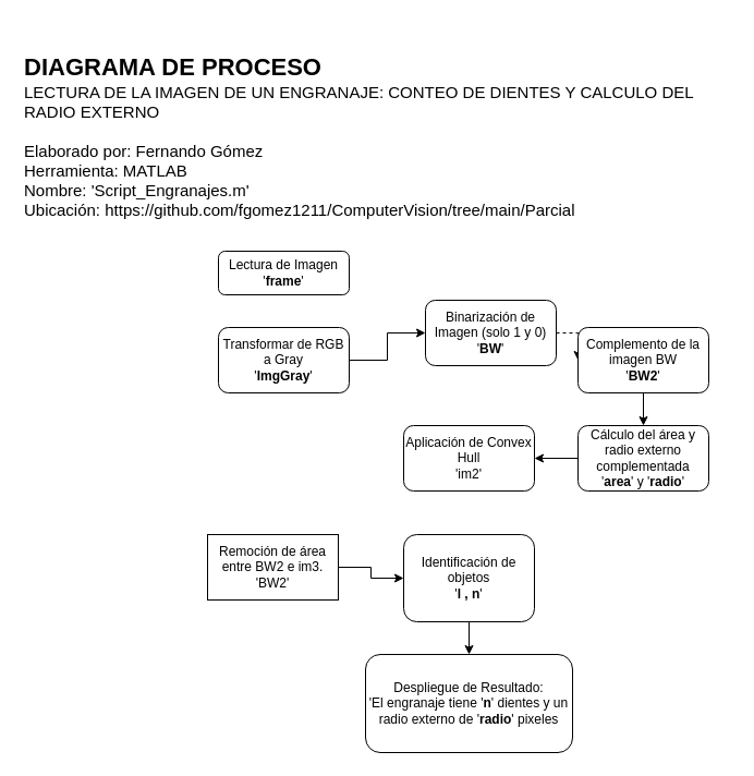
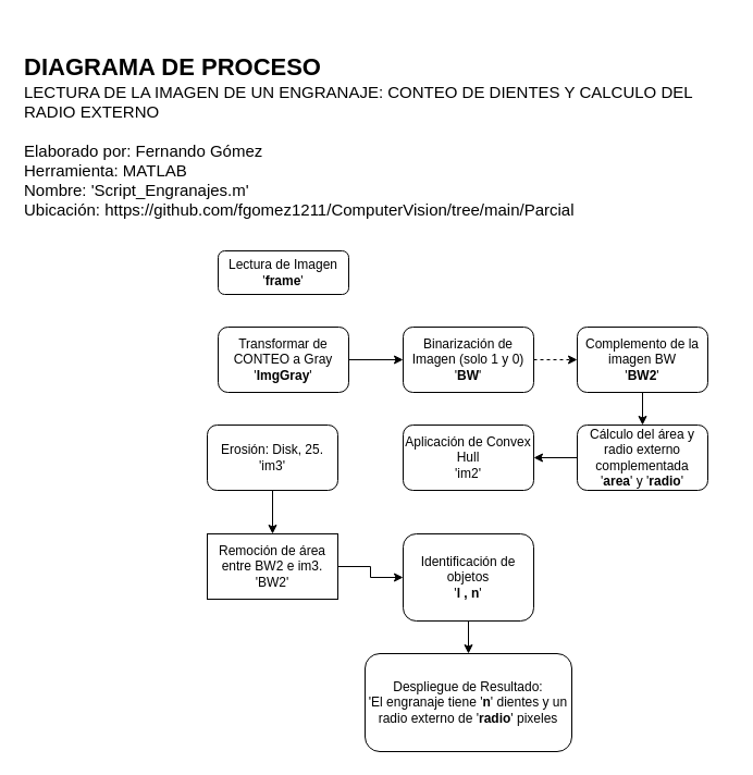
  <mxCell id="0" />
  <mxCell id="1" parent="0" />
  <mxCell id="2" value="Lectura de Imagen&lt;br&gt;'&lt;b&gt;frame&lt;/b&gt;'" style="rounded=1;whiteSpace=wrap;html=1;fontSize=12;glass=0;strokeWidth=1;shadow=0;" parent="1" vertex="1"><mxGeometry x="200" y="230" width="120" height="40" as="geometry" /></mxCell>
  <mxCell id="3" value="" style="edgeStyle=orthogonalEdgeStyle;rounded=0;orthogonalLoop=1;jettySize=auto;html=1;" parent="1" source="4" target="6" edge="1"><mxGeometry relative="1" as="geometry" /></mxCell>
- <mxCell id="4" value="Transformar de RGB a Gray&lt;br&gt;'&lt;b&gt;ImgGray&lt;/b&gt;'" style="whiteSpace=wrap;html=1;rounded=1;glass=0;strokeWidth=1;shadow=0;" parent="1" vertex="1"><mxGeometry x="200" y="300" width="120" height="60" as="geometry" /></mxCell>
+ <mxCell id="4" value="Transformar de CONTEO a Gray&lt;br&gt;'&lt;b&gt;ImgGray&lt;/b&gt;'" style="whiteSpace=wrap;html=1;rounded=1;glass=0;strokeWidth=1;shadow=0;" parent="1" vertex="1"><mxGeometry x="200" y="300" width="120" height="60" as="geometry" /></mxCell>
  <mxCell id="5" value="" style="edgeStyle=orthogonalEdgeStyle;rounded=0;orthogonalLoop=1;jettySize=auto;html=1;dashed=1;" parent="1" source="6" target="8" edge="1"><mxGeometry relative="1" as="geometry" /></mxCell>
- <mxCell id="6" value="Binarización de Imagen (solo 1 y 0)&lt;br&gt;'&lt;b&gt;BW&lt;/b&gt;'" style="whiteSpace=wrap;html=1;rounded=1;glass=0;strokeWidth=1;shadow=0;" parent="1" vertex="1"><mxGeometry x="390" y="275" width="120" height="60" as="geometry" /></mxCell>
+ <mxCell id="6" value="Binarización de Imagen (solo 1 y 0)&lt;br&gt;'&lt;b&gt;BW&lt;/b&gt;'" style="whiteSpace=wrap;html=1;rounded=1;glass=0;strokeWidth=1;shadow=0;" parent="1" vertex="1"><mxGeometry x="370" y="300" width="120" height="60" as="geometry" /></mxCell>
  <mxCell id="7" value="" style="edgeStyle=orthogonalEdgeStyle;rounded=0;orthogonalLoop=1;jettySize=auto;html=1;" parent="1" source="8" target="10" edge="1"><mxGeometry relative="1" as="geometry" /></mxCell>
  <mxCell id="8" value="Complemento de la imagen BW&lt;br&gt;'&lt;b&gt;BW2&lt;/b&gt;'" style="whiteSpace=wrap;html=1;rounded=1;glass=0;strokeWidth=1;shadow=0;" parent="1" vertex="1"><mxGeometry x="530" y="300" width="120" height="60" as="geometry" /></mxCell>
  <mxCell id="9" value="" style="edgeStyle=orthogonalEdgeStyle;rounded=0;orthogonalLoop=1;jettySize=auto;html=1;" parent="1" source="10" target="11" edge="1"><mxGeometry relative="1" as="geometry" /></mxCell>
  <mxCell id="10" value="Cálculo del área y radio externo complementada&lt;br&gt;'&lt;b&gt;area&lt;/b&gt;' y '&lt;b&gt;radio&lt;/b&gt;'" style="whiteSpace=wrap;html=1;rounded=1;glass=0;strokeWidth=1;shadow=0;" parent="1" vertex="1"><mxGeometry x="530" y="390" width="120" height="60" as="geometry" /></mxCell>
  <mxCell id="11" value="Aplicación de Convex Hull&lt;br&gt;'im2'" style="whiteSpace=wrap;html=1;rounded=1;glass=0;strokeWidth=1;shadow=0;" parent="1" vertex="1"><mxGeometry x="370" y="390" width="120" height="60" as="geometry" /></mxCell>
+ <mxCell id="12" value="" style="edgeStyle=orthogonalEdgeStyle;rounded=0;orthogonalLoop=1;jettySize=auto;html=1;" parent="1" source="13" target="15" edge="1"><mxGeometry relative="1" as="geometry" /></mxCell>
+ <mxCell id="13" value="Erosión: Disk, 25.&lt;br&gt;'im3'" style="whiteSpace=wrap;html=1;rounded=1;glass=0;strokeWidth=1;shadow=0;" parent="1" vertex="1"><mxGeometry x="190" y="390" width="120" height="60" as="geometry" /></mxCell>
  <mxCell id="14" value="" style="edgeStyle=orthogonalEdgeStyle;rounded=0;orthogonalLoop=1;jettySize=auto;html=1;" parent="1" source="15" target="17" edge="1"><mxGeometry relative="1" as="geometry" /></mxCell>
  <mxCell id="15" value="Remoción de área entre BW2 e im3.&lt;br&gt;'BW2'" style="whiteSpace=wrap;html=1;glass=0;strokeWidth=1;shadow=0;rounded=0;" parent="1" vertex="1"><mxGeometry x="190" y="490" width="120" height="60" as="geometry" /></mxCell>
  <mxCell id="16" value="" style="edgeStyle=orthogonalEdgeStyle;rounded=0;orthogonalLoop=1;jettySize=auto;html=1;" parent="1" source="17" target="18" edge="1"><mxGeometry relative="1" as="geometry" /></mxCell>
  <mxCell id="17" value="Identificación de objetos&lt;br&gt;'&lt;b&gt;l , n&lt;/b&gt;'" style="whiteSpace=wrap;html=1;rounded=1;glass=0;strokeWidth=1;shadow=0;" parent="1" vertex="1"><mxGeometry x="370" y="490" width="120" height="80" as="geometry" /></mxCell>
  <mxCell id="18" value="Despliegue de Resultado:&lt;br&gt;'El engranaje tiene '&lt;b&gt;n&lt;/b&gt;' dientes y un radio externo de '&lt;b&gt;radio&lt;/b&gt;' pixeles" style="whiteSpace=wrap;html=1;rounded=1;glass=0;strokeWidth=1;shadow=0;" parent="1" vertex="1"><mxGeometry x="335" y="600" width="190" height="90" as="geometry" /></mxCell>
  <mxCell id="19" value="&lt;b style=&quot;font-size: 22px;&quot;&gt;DIAGRAMA DE PROCESO&lt;br&gt;&lt;/b&gt;&lt;font style=&quot;font-size: 15px;&quot;&gt;LECTURA DE LA IMAGEN DE UN ENGRANAJE: CONTEO DE DIENTES Y CALCULO DEL RADIO EXTERNO&lt;br&gt;&lt;br&gt;Elaborado por: Fernando Gómez&lt;br&gt;Herramienta: MATLAB&lt;br&gt;Nombre: 'Script_Engranajes.m'&lt;br&gt;Ubicación:&amp;nbsp;https://github.com/fgomez1211/ComputerVision/tree/main/Parcial&lt;br&gt;&lt;/font&gt;" style="text;html=1;strokeColor=none;fillColor=none;align=left;verticalAlign=middle;whiteSpace=wrap;rounded=0;" vertex="1" parent="1"><mxGeometry x="20" y="20" width="650" height="210" as="geometry" /></mxCell>
